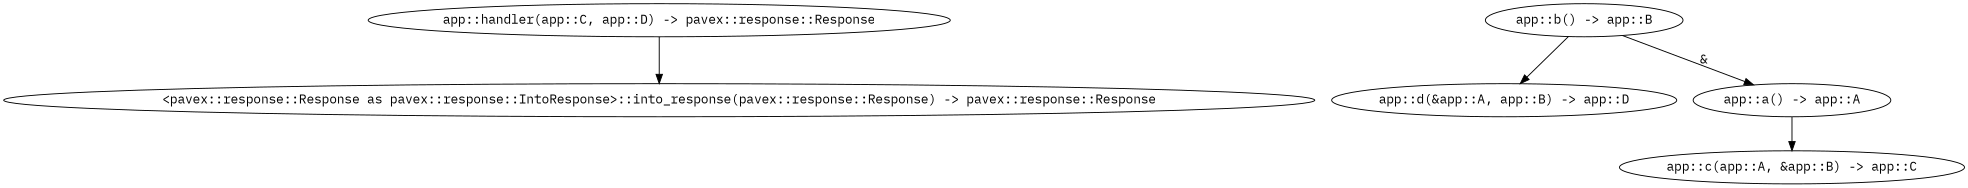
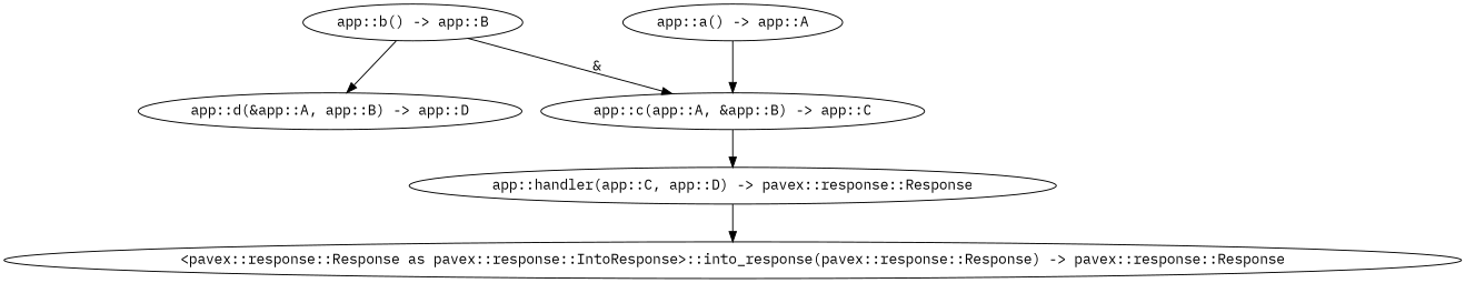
  digraph {
    fontname="IBM Plex Mono"
    node [fontname="IBM Plex Mono"]
    edge [fontname="IBM Plex Mono"]
    n1 [label="app::handler(app::C, app::D) -> pavex::response::Response"]
    n2 [label="<pavex::response::Response as pavex::response::IntoResponse>::into_response(pavex::response::Response) -> pavex::response::Response"]
    n3 [label="app::d(&app::A, app::B) -> app::D"]
    n4 [label="app::b() -> app::B"]
    n5 [label="app::c(app::A, &app::B) -> app::C"]
    n6 [label="app::a() -> app::A"]
    n1 -> n2
    n4 -> n3
-   n4 -> n6 [label="&"]
+   n4 -> n5 [label="&"]
+   n5 -> n1
    n6 -> n5
  }
